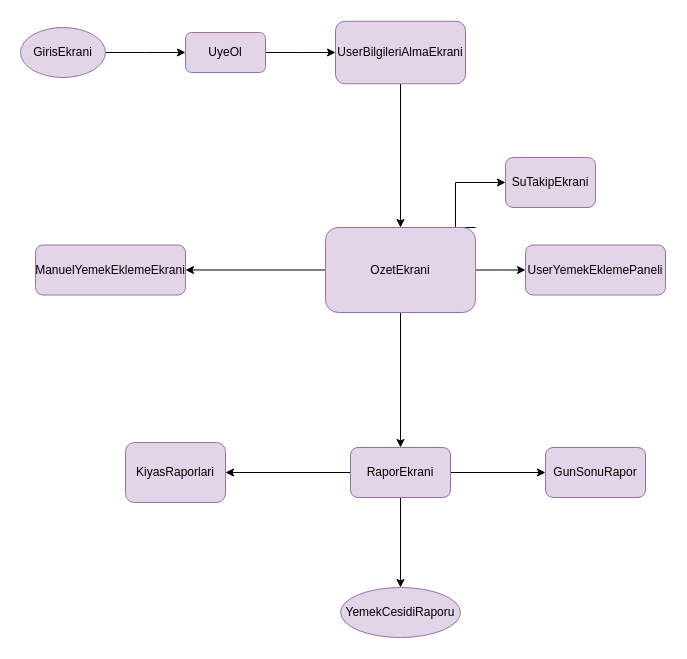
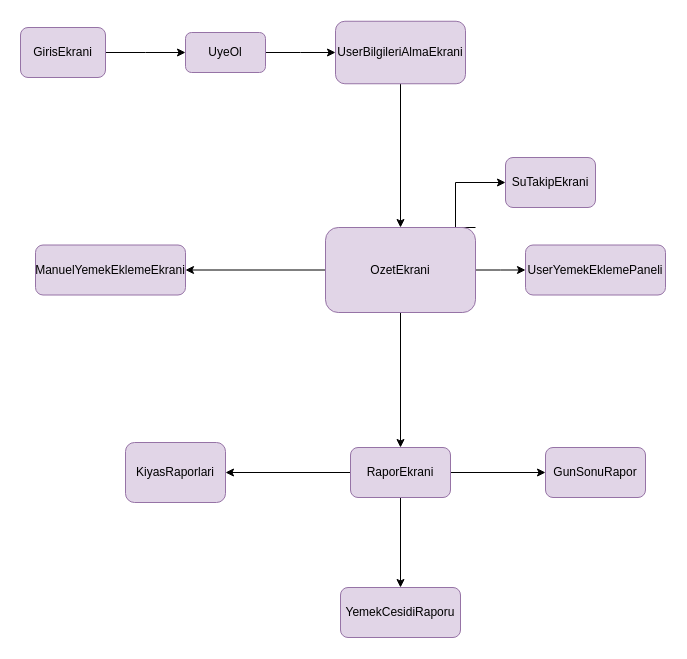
  <mxCell id="0" />
  <mxCell id="1" parent="0" />
  <mxCell id="2" style="edgeStyle=orthogonalEdgeStyle;rounded=0;orthogonalLoop=1;jettySize=auto;html=1;" edge="1" parent="1" source="3"><mxGeometry relative="1" as="geometry"><mxPoint x="185" y="52" as="targetPoint" /></mxGeometry></mxCell>
- <mxCell id="3" value="GirisEkrani" style="ellipse;whiteSpace=wrap;html=1;fillColor=#e1d5e7;strokeColor=#9673a6;fontStyle=0;" vertex="1" parent="1"><mxGeometry x="20" y="27" width="85" height="50" as="geometry" /></mxCell>
+ <mxCell id="3" value="GirisEkrani" style="rounded=1;whiteSpace=wrap;html=1;fillColor=#e1d5e7;strokeColor=#9673a6;fontStyle=0" vertex="1" parent="1"><mxGeometry x="20" y="27" width="85" height="50" as="geometry" /></mxCell>
  <mxCell id="4" value="GunSonuRapor" style="rounded=1;whiteSpace=wrap;html=1;fillColor=#e1d5e7;strokeColor=#9673a6;fontStyle=0" vertex="1" parent="1"><mxGeometry x="545" y="447" width="100" height="50" as="geometry" /></mxCell>
  <mxCell id="5" value="KiyasRaporlari" style="rounded=1;whiteSpace=wrap;html=1;fillColor=#e1d5e7;strokeColor=#9673a6;fontStyle=0" vertex="1" parent="1"><mxGeometry x="125" y="442" width="100" height="60" as="geometry" /></mxCell>
  <mxCell id="6" style="edgeStyle=orthogonalEdgeStyle;rounded=0;orthogonalLoop=1;jettySize=auto;html=1;exitX=1;exitY=0.5;exitDx=0;exitDy=0;entryX=0;entryY=0.5;entryDx=0;entryDy=0;" edge="1" parent="1" source="10"><mxGeometry relative="1" as="geometry"><mxPoint x="525" y="269.5" as="targetPoint" /></mxGeometry></mxCell>
  <mxCell id="7" style="edgeStyle=orthogonalEdgeStyle;rounded=0;orthogonalLoop=1;jettySize=auto;html=1;exitX=1;exitY=0;exitDx=0;exitDy=0;entryX=0;entryY=0.5;entryDx=0;entryDy=0;" edge="1" parent="1" source="10" target="11"><mxGeometry relative="1" as="geometry"><Array as="points"><mxPoint x="455" y="227" /><mxPoint x="455" y="182" /></Array></mxGeometry></mxCell>
  <mxCell id="8" style="edgeStyle=orthogonalEdgeStyle;rounded=0;orthogonalLoop=1;jettySize=auto;html=1;exitX=0.5;exitY=1;exitDx=0;exitDy=0;entryX=0.5;entryY=0;entryDx=0;entryDy=0;" edge="1" parent="1" source="10" target="21"><mxGeometry relative="1" as="geometry" /></mxCell>
  <mxCell id="9" style="edgeStyle=orthogonalEdgeStyle;rounded=0;orthogonalLoop=1;jettySize=auto;html=1;exitX=0;exitY=0.5;exitDx=0;exitDy=0;entryX=1;entryY=0.5;entryDx=0;entryDy=0;" edge="1" parent="1" source="10" target="22"><mxGeometry relative="1" as="geometry" /></mxCell>
  <mxCell id="10" value="OzetEkrani" style="rounded=1;whiteSpace=wrap;html=1;fillColor=#e1d5e7;strokeColor=#9673a6;fontStyle=0" vertex="1" parent="1"><mxGeometry x="325" y="227" width="150" height="85" as="geometry" /></mxCell>
  <mxCell id="11" value="SuTakipEkrani" style="rounded=1;whiteSpace=wrap;html=1;fillColor=#e1d5e7;strokeColor=#9673a6;fontStyle=0" vertex="1" parent="1"><mxGeometry x="505" y="157" width="90" height="50" as="geometry" /></mxCell>
  <mxCell id="12" style="edgeStyle=orthogonalEdgeStyle;rounded=0;orthogonalLoop=1;jettySize=auto;html=1;entryX=0.5;entryY=0;entryDx=0;entryDy=0;" edge="1" parent="1" source="13" target="10"><mxGeometry relative="1" as="geometry"><mxPoint x="400" y="217" as="targetPoint" /></mxGeometry></mxCell>
  <mxCell id="13" value="UserBilgileriAlmaEkrani" style="rounded=1;whiteSpace=wrap;html=1;fillColor=#e1d5e7;strokeColor=#9673a6;fontStyle=0" vertex="1" parent="1"><mxGeometry x="335" y="20.75" width="130" height="62.5" as="geometry" /></mxCell>
  <mxCell id="14" value="UserYemekEklemePaneli" style="rounded=1;whiteSpace=wrap;html=1;fillColor=#e1d5e7;strokeColor=#9673a6;fontStyle=0" vertex="1" parent="1"><mxGeometry x="525" y="244.5" width="140" height="50" as="geometry" /></mxCell>
  <mxCell id="15" style="edgeStyle=orthogonalEdgeStyle;rounded=0;orthogonalLoop=1;jettySize=auto;html=1;" edge="1" parent="1" source="16"><mxGeometry relative="1" as="geometry"><mxPoint x="335" y="52" as="targetPoint" /></mxGeometry></mxCell>
  <mxCell id="16" value="UyeOl" style="rounded=1;whiteSpace=wrap;html=1;fillColor=#e1d5e7;strokeColor=#9673a6;fontStyle=0" vertex="1" parent="1"><mxGeometry x="185" y="32" width="80" height="40" as="geometry" /></mxCell>
- <mxCell id="17" value="YemekCesidiRaporu" style="ellipse;whiteSpace=wrap;html=1;fillColor=#e1d5e7;strokeColor=#9673a6;fontStyle=0;" vertex="1" parent="1"><mxGeometry x="340" y="587" width="120" height="50" as="geometry" /></mxCell>
+ <mxCell id="17" value="YemekCesidiRaporu" style="rounded=1;whiteSpace=wrap;html=1;fillColor=#e1d5e7;strokeColor=#9673a6;fontStyle=0" vertex="1" parent="1"><mxGeometry x="340" y="587" width="120" height="50" as="geometry" /></mxCell>
  <mxCell id="18" style="edgeStyle=orthogonalEdgeStyle;rounded=0;orthogonalLoop=1;jettySize=auto;html=1;exitX=0;exitY=0.5;exitDx=0;exitDy=0;entryX=1;entryY=0.5;entryDx=0;entryDy=0;" edge="1" parent="1" source="21" target="5"><mxGeometry relative="1" as="geometry" /></mxCell>
  <mxCell id="19" style="edgeStyle=orthogonalEdgeStyle;rounded=0;orthogonalLoop=1;jettySize=auto;html=1;exitX=0.5;exitY=1;exitDx=0;exitDy=0;entryX=0.5;entryY=0;entryDx=0;entryDy=0;" edge="1" parent="1" source="21" target="17"><mxGeometry relative="1" as="geometry" /></mxCell>
  <mxCell id="20" style="edgeStyle=orthogonalEdgeStyle;rounded=0;orthogonalLoop=1;jettySize=auto;html=1;exitX=1;exitY=0.5;exitDx=0;exitDy=0;entryX=0;entryY=0.5;entryDx=0;entryDy=0;" edge="1" parent="1" source="21" target="4"><mxGeometry relative="1" as="geometry" /></mxCell>
  <mxCell id="21" value="RaporEkrani" style="rounded=1;whiteSpace=wrap;html=1;fillColor=#e1d5e7;strokeColor=#9673a6;fontStyle=0" vertex="1" parent="1"><mxGeometry x="350" y="447" width="100" height="50" as="geometry" /></mxCell>
  <mxCell id="22" value="ManuelYemekEklemeEkrani" style="rounded=1;whiteSpace=wrap;html=1;fillColor=#e1d5e7;strokeColor=#9673a6;fontStyle=0" vertex="1" parent="1"><mxGeometry x="35" y="244.5" width="150" height="50" as="geometry" /></mxCell>
